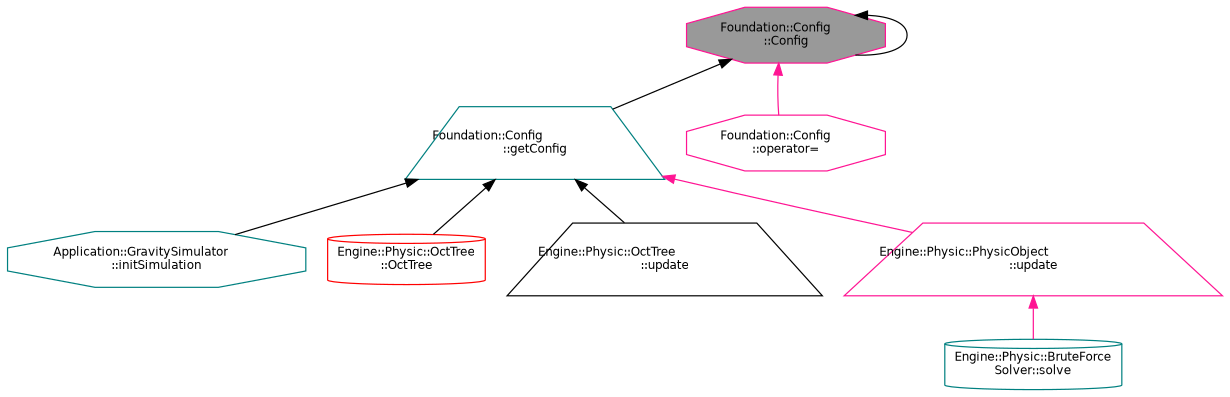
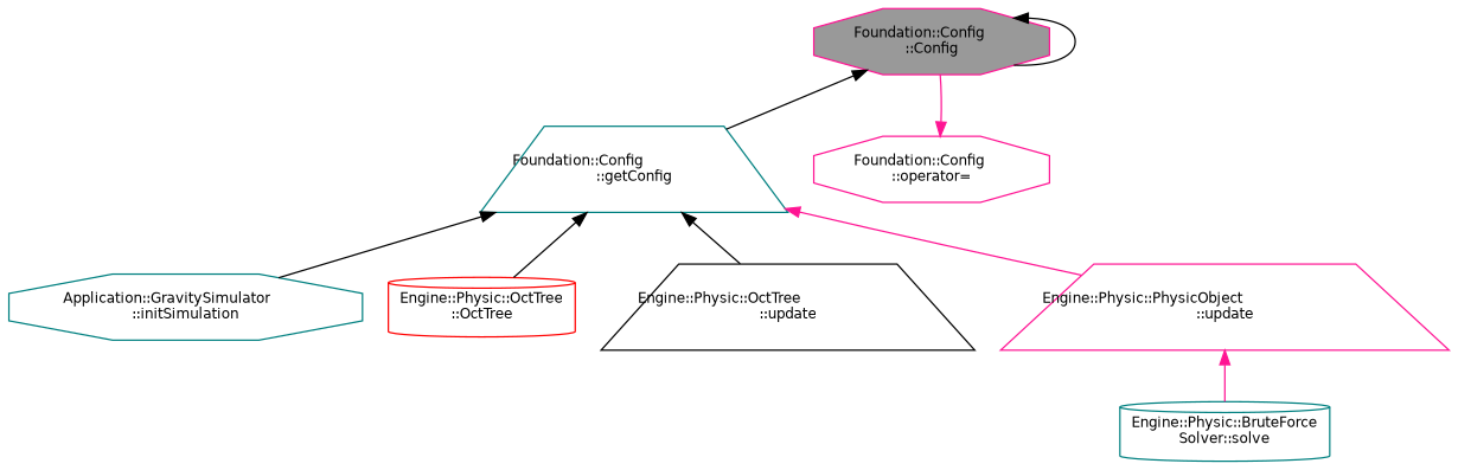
  digraph {
    rankdir=TB
    node [color=deeppink fillcolor=white fontname=Helvetica fontsize=10 shape=octagon style=filled]
    edge [color=black dir=back fontname=Helvetica fontsize=10 labelfontname=Helvetica labelfontsize=10 style=solid]
    n1 [fillcolor=grey60 fontcolor=black height=0.2 label="Foundation::Config\l::Config" width=0.4]
    n2 [color=teal height=0.2 label="Foundation::Config\l::getConfig" shape=trapezium width=0.4]
    n3 [height=0.2 label="Foundation::Config\l::operator=" width=0.4]
    n4 [color=teal height=0.2 label="Application::GravitySimulator\l::initSimulation" width=0.4]
    n5 [color=red height=0.2 label="Engine::Physic::OctTree\l::OctTree" shape=cylinder width=0.4]
    n6 [color=black height=0.2 label="Engine::Physic::OctTree\l::update" shape=trapezium width=0.4]
    n7 [height=0.2 label="Engine::Physic::PhysicObject\l::update" shape=trapezium width=0.4]
    n8 [color=teal height=0.2 label="Engine::Physic::BruteForce\lSolver::solve" shape=cylinder width=0.4]
    n1 -> n1
    n1 -> n2
-   n1 -> n3 [color=deeppink]
+   n3 -> n1 [color=deeppink]
    n2 -> n4
    n2 -> n5
    n2 -> n6
    n2 -> n7 [color=deeppink]
    n7 -> n8 [color=deeppink]
  }
